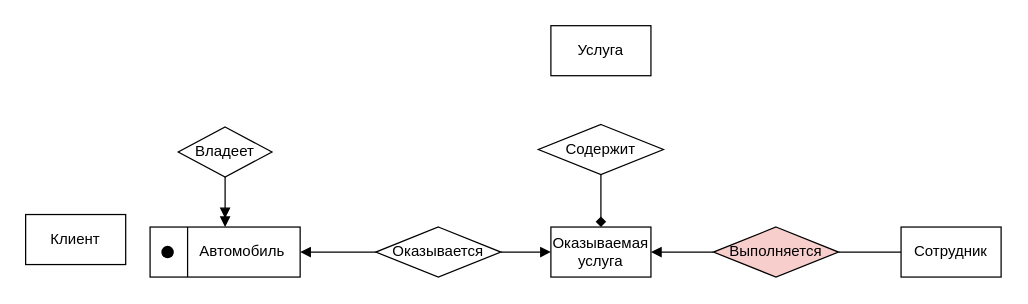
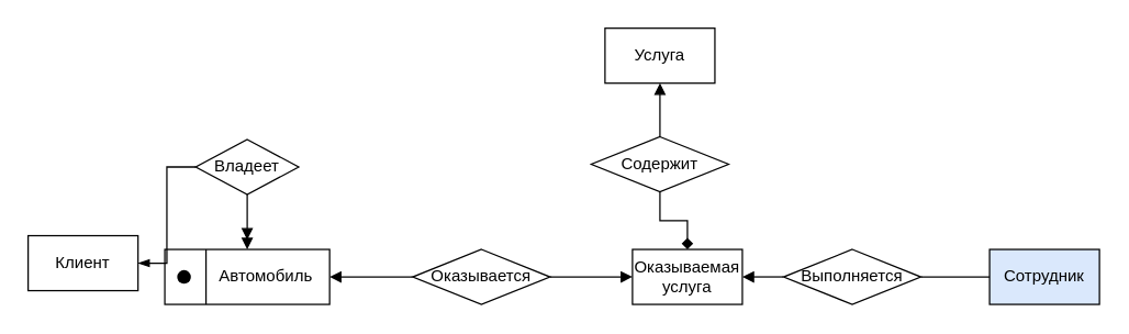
  <mxCell id="0" />
  <mxCell id="1" parent="0" />
  <mxCell id="2" value="&lt;span style=&quot;white-space: pre;&quot;&gt;&#09;&lt;/span&gt;Автомобиль" style="rounded=0;whiteSpace=wrap;html=1;" vertex="1" parent="1"><mxGeometry x="119.5" y="181" width="120" height="40" as="geometry" /></mxCell>
+ <mxCell id="3" style="edgeStyle=orthogonalEdgeStyle;rounded=0;orthogonalLoop=1;jettySize=auto;html=1;exitX=0;exitY=0.5;exitDx=0;exitDy=0;entryX=1;entryY=0.5;entryDx=0;entryDy=0;endArrow=blockThin;endFill=1;" edge="1" parent="1" source="5" target="6"><mxGeometry relative="1" as="geometry" /></mxCell>
  <mxCell id="4" style="edgeStyle=orthogonalEdgeStyle;rounded=0;orthogonalLoop=1;jettySize=auto;html=1;exitX=0.5;exitY=1;exitDx=0;exitDy=0;entryX=0.5;entryY=0;entryDx=0;entryDy=0;endArrow=doubleBlock;endFill=1;" edge="1" parent="1" source="5" target="2"><mxGeometry relative="1" as="geometry" /></mxCell>
  <mxCell id="5" value="Владеет" style="rhombus;whiteSpace=wrap;html=1;" vertex="1" parent="1"><mxGeometry x="142" y="101" width="75" height="40" as="geometry" /></mxCell>
  <mxCell id="6" value="Клиент" style="rounded=0;whiteSpace=wrap;html=1;" vertex="1" parent="1"><mxGeometry x="20" y="171" width="80" height="40" as="geometry" /></mxCell>
  <mxCell id="7" value="" style="endArrow=none;html=1;rounded=0;entryX=0.25;entryY=0;entryDx=0;entryDy=0;exitX=0.25;exitY=1;exitDx=0;exitDy=0;" edge="1" parent="1" source="2" target="2"><mxGeometry width="50" height="50" relative="1" as="geometry"><mxPoint x="148.5" y="261" as="sourcePoint" /><mxPoint x="198.5" y="211" as="targetPoint" /></mxGeometry></mxCell>
  <mxCell id="8" value="" style="shape=ellipse;fillColor=#000000;strokeColor=none;html=1;sketch=0;" vertex="1" parent="1"><mxGeometry x="128.5" y="196" width="10" height="10" as="geometry" /></mxCell>
- <mxCell id="9" value="Оказываемая услуга" style="rounded=0;whiteSpace=wrap;html=1;" vertex="1" parent="1"><mxGeometry x="440" y="181" width="80" height="40" as="geometry" /></mxCell>
+ <mxCell id="9" value="Оказываемая услуга" style="rounded=0;whiteSpace=wrap;html=1;" vertex="1" parent="1"><mxGeometry x="460" y="181" width="80" height="40" as="geometry" /></mxCell>
  <mxCell id="10" style="edgeStyle=orthogonalEdgeStyle;rounded=0;orthogonalLoop=1;jettySize=auto;html=1;exitX=0;exitY=0.5;exitDx=0;exitDy=0;entryX=1;entryY=0.5;entryDx=0;entryDy=0;endArrow=block;endFill=1;" edge="1" parent="1" source="12" target="2"><mxGeometry relative="1" as="geometry" /></mxCell>
  <mxCell id="11" style="edgeStyle=orthogonalEdgeStyle;rounded=0;orthogonalLoop=1;jettySize=auto;html=1;exitX=1;exitY=0.5;exitDx=0;exitDy=0;entryX=0;entryY=0.5;entryDx=0;entryDy=0;endArrow=block;endFill=1;" edge="1" parent="1" source="12" target="9"><mxGeometry relative="1" as="geometry" /></mxCell>
  <mxCell id="12" value="Оказывается" style="rhombus;whiteSpace=wrap;html=1;" vertex="1" parent="1"><mxGeometry x="300" y="181" width="100" height="40" as="geometry" /></mxCell>
  <mxCell id="13" value="Услуга" style="rounded=0;whiteSpace=wrap;html=1;" vertex="1" parent="1"><mxGeometry x="440" y="20" width="80" height="40" as="geometry" /></mxCell>
+ <mxCell id="14" style="edgeStyle=orthogonalEdgeStyle;rounded=0;orthogonalLoop=1;jettySize=auto;html=1;exitX=0.5;exitY=0;exitDx=0;exitDy=0;entryX=0.5;entryY=1;entryDx=0;entryDy=0;endArrow=block;endFill=1;" edge="1" parent="1" source="16" target="13"><mxGeometry relative="1" as="geometry" /></mxCell>
  <mxCell id="15" style="edgeStyle=orthogonalEdgeStyle;rounded=0;orthogonalLoop=1;jettySize=auto;html=1;exitX=0.5;exitY=1;exitDx=0;exitDy=0;entryX=0.5;entryY=0;entryDx=0;entryDy=0;endArrow=diamond;endFill=1;" edge="1" parent="1" source="16" target="9"><mxGeometry relative="1" as="geometry" /></mxCell>
  <mxCell id="16" value="Содержит" style="rhombus;whiteSpace=wrap;html=1;" vertex="1" parent="1"><mxGeometry x="430" y="99" width="100" height="40" as="geometry" /></mxCell>
- <mxCell id="17" value="Сотрудник" style="rounded=0;whiteSpace=wrap;html=1;" vertex="1" parent="1"><mxGeometry x="720" y="181" width="80" height="40" as="geometry" /></mxCell>
+ <mxCell id="17" value="Сотрудник" style="rounded=0;whiteSpace=wrap;html=1;fillColor=#dae8fc;" vertex="1" parent="1"><mxGeometry x="720" y="181" width="80" height="40" as="geometry" /></mxCell>
  <mxCell id="18" style="edgeStyle=orthogonalEdgeStyle;rounded=0;orthogonalLoop=1;jettySize=auto;html=1;exitX=0;exitY=0.5;exitDx=0;exitDy=0;entryX=1;entryY=0.5;entryDx=0;entryDy=0;endArrow=block;endFill=1;" edge="1" parent="1" source="20" target="9"><mxGeometry relative="1" as="geometry" /></mxCell>
  <mxCell id="19" style="edgeStyle=orthogonalEdgeStyle;rounded=0;orthogonalLoop=1;jettySize=auto;html=1;exitX=1;exitY=0.5;exitDx=0;exitDy=0;entryX=0;entryY=0.5;entryDx=0;entryDy=0;endArrow=none;endFill=1;" edge="1" parent="1" source="20" target="17"><mxGeometry relative="1" as="geometry" /></mxCell>
- <mxCell id="20" value="Выполняется" style="rhombus;whiteSpace=wrap;html=1;fillColor=#f8cecc;" vertex="1" parent="1"><mxGeometry x="570" y="181" width="100" height="40" as="geometry" /></mxCell>
+ <mxCell id="20" value="Выполняется" style="rhombus;whiteSpace=wrap;html=1;" vertex="1" parent="1"><mxGeometry x="570" y="181" width="100" height="40" as="geometry" /></mxCell>
